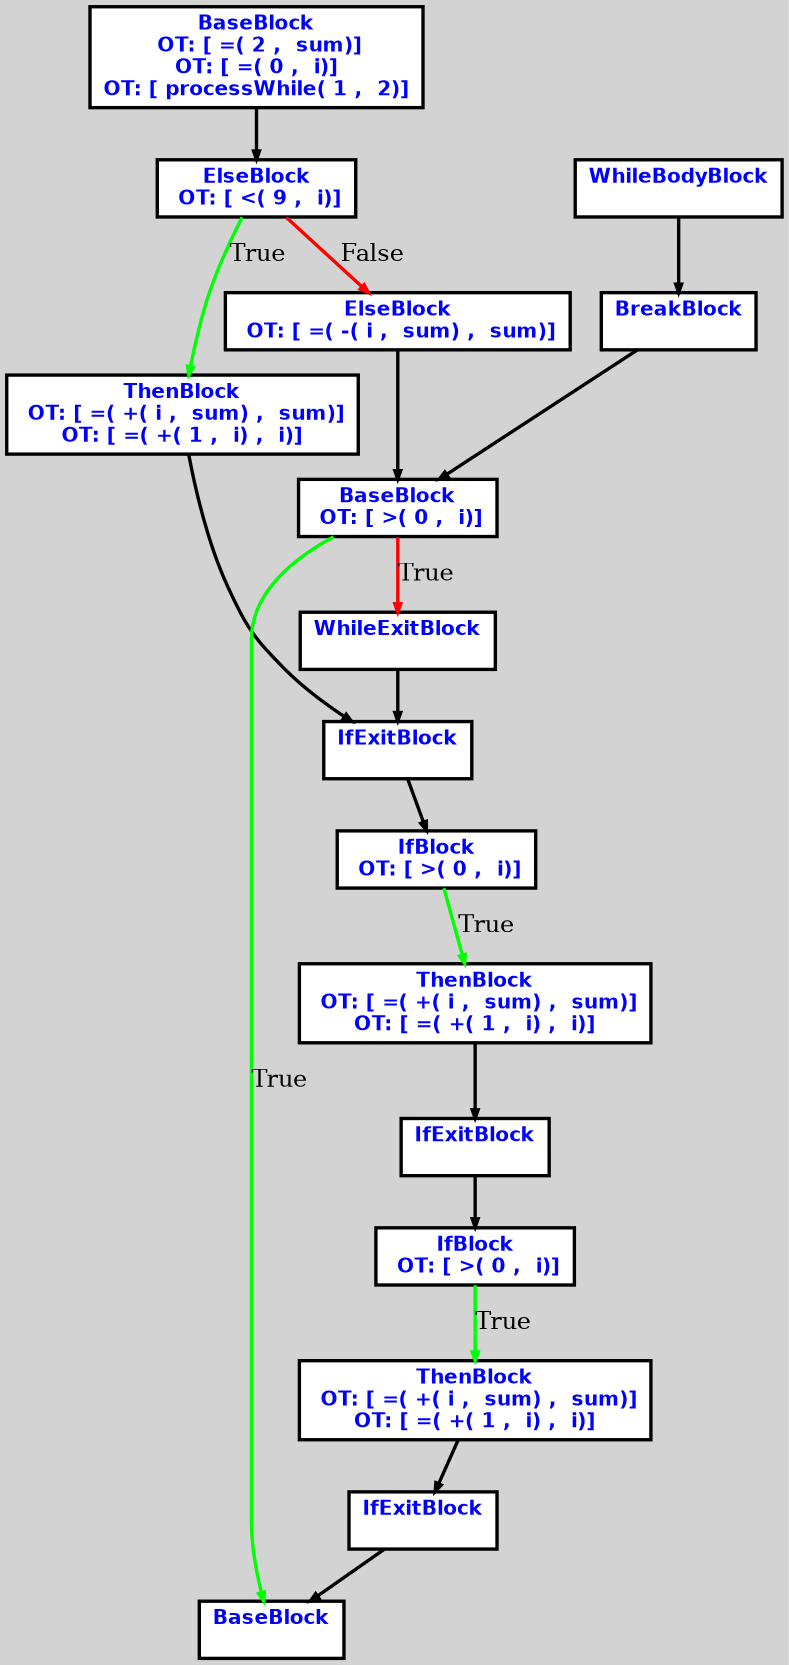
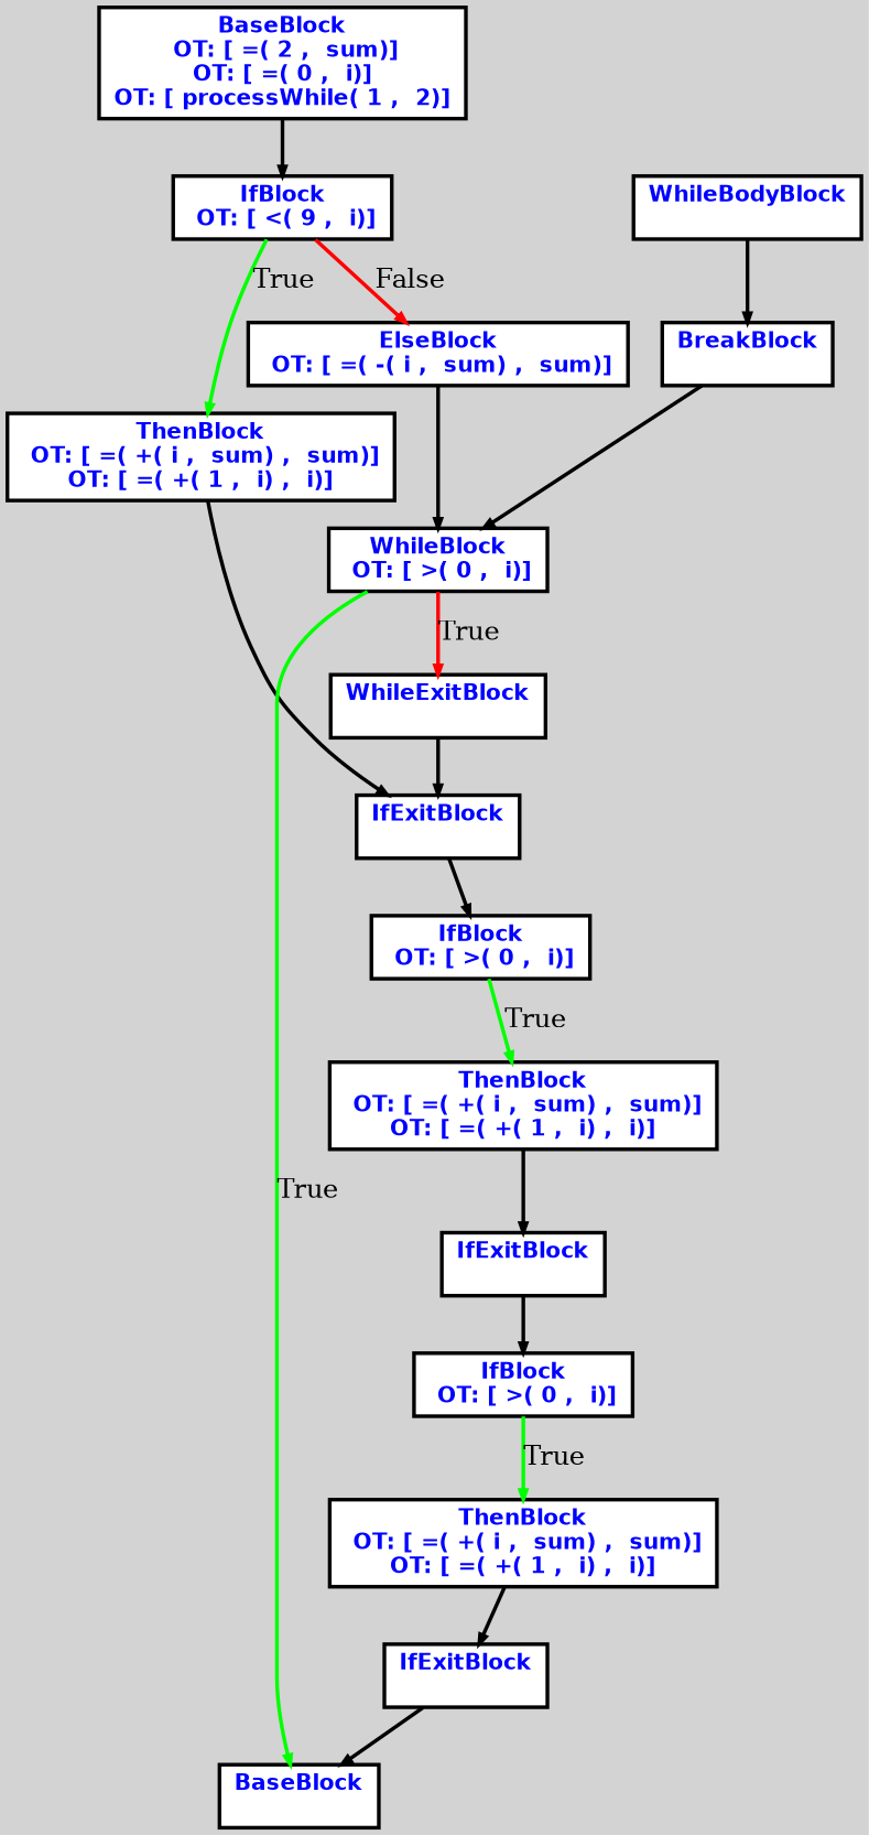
  digraph {
    bgcolor=lightgrey
    ordering=out
    ranksep=.4
    node [color=black fillcolor=white fixedsize=false fontcolor=blue fontname="Helvetica-bold" fontsize=12 shape=box style="filled, solid, bold"]
    edge [arrowsize=.5 color=black style=bold]
    n1 [height=.25 label="BaseBlock\n OT: [ =( 2 ,  sum)]\nOT: [ =( 0 ,  i)]\nOT: [ processWhile( 1 ,  2)]\n" width=.25]
-   n2 [height=.25 label="ElseBlock\n OT: [ <( 9 ,  i)]\n" width=.25]
+   n2 [height=.25 label="IfBlock\n OT: [ <( 9 ,  i)]\n" width=.25]
    n3 [height=.25 label="ThenBlock\n OT: [ =( +( i ,  sum) ,  sum)]\nOT: [ =( +( 1 ,  i) ,  i)]\n" width=.25]
    n4 [height=.25 label="ElseBlock\n OT: [ =( -( i ,  sum) ,  sum)]\n" width=.25]
    n5 [height=.25 label="IfExitBlock\n " width=.25]
-   n6 [height=.25 label="BaseBlock\n OT: [ >( 0 ,  i)]\n" width=.25]
+   n6 [height=.25 label="WhileBlock\n OT: [ >( 0 ,  i)]\n" width=.25]
    n7 [height=.25 label="IfBlock\n OT: [ >( 0 ,  i)]\n" width=.25]
    n8 [height=.25 label="ThenBlock\n OT: [ =( +( i ,  sum) ,  sum)]\nOT: [ =( +( 1 ,  i) ,  i)]\n" width=.25]
    n9 [height=.25 label="IfExitBlock\n " width=.25]
    n10 [height=.25 label="IfBlock\n OT: [ >( 0 ,  i)]\n" width=.25]
    n11 [height=.25 label="ThenBlock\n OT: [ =( +( i ,  sum) ,  sum)]\nOT: [ =( +( 1 ,  i) ,  i)]\n" width=.25]
    n12 [height=.25 label="IfExitBlock\n " width=.25]
    n13 [height=.25 label="BaseBlock\n " width=.25]
    n14 [height=.25 label="WhileExitBlock\n " width=.25]
    n15 [height=.25 label="WhileBodyBlock\n " width=.25]
    n16 [height=.25 label="BreakBlock\n " width=.25]
    n1 -> n2
    n2 -> n3 [color=green label=True]
    n2 -> n4 [color=red label=False]
    n3 -> n5
    n4 -> n6
    n5 -> n7
    n6 -> n13 [color=green label=True]
    n6 -> n14 [color=red label=True]
    n7 -> n8 [color=green label=True]
    n8 -> n9
    n9 -> n10
    n10 -> n11 [color=green label=True]
    n11 -> n12
    n12 -> n13
    n14 -> n5
    n15 -> n16
    n16 -> n6
  }
